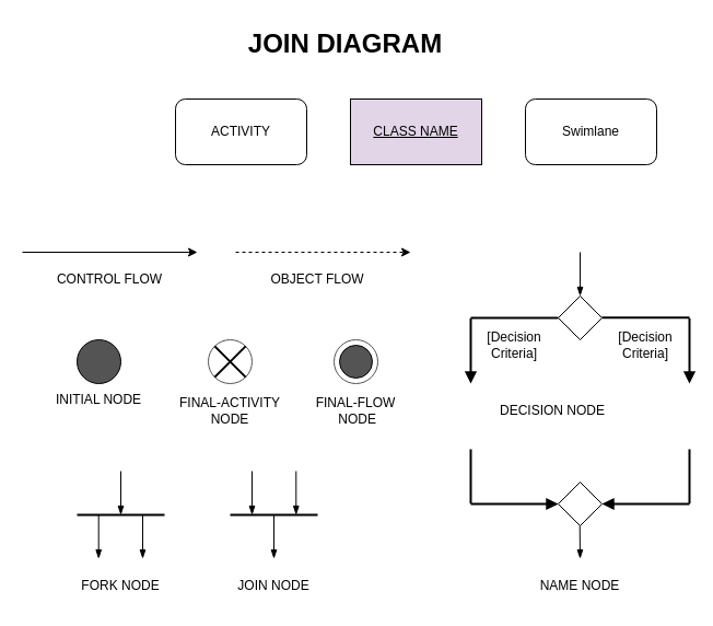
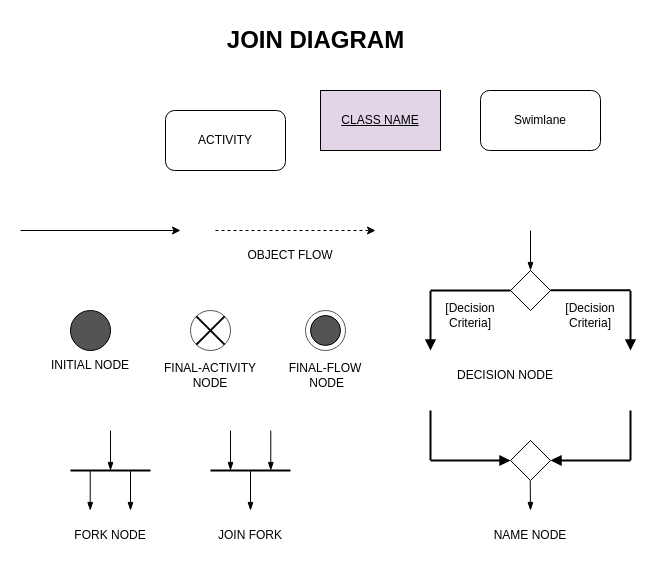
  <mxCell id="0" />
  <mxCell id="1" parent="0" />
  <mxCell id="2" value="JOIN DIAGRAM" style="text;strokeColor=none;fillColor=none;html=1;fontSize=24;fontStyle=1;verticalAlign=middle;align=center;" vertex="1" parent="1"><mxGeometry x="265" y="20" width="100" height="40" as="geometry" /></mxCell>
- <mxCell id="3" value="ACTIVITY" style="rounded=1;whiteSpace=wrap;html=1;" vertex="1" parent="1"><mxGeometry x="160" y="90" width="120" height="60" as="geometry" /></mxCell>
+ <mxCell id="3" value="ACTIVITY" style="rounded=1;whiteSpace=wrap;html=1;" vertex="1" parent="1"><mxGeometry x="165" y="110" width="120" height="60" as="geometry" /></mxCell>
  <mxCell id="4" value="&lt;u&gt;CLASS NAME&lt;/u&gt;" style="rounded=0;whiteSpace=wrap;html=1;fillColor=#e1d5e7;" vertex="1" parent="1"><mxGeometry x="320" y="90" width="120" height="60" as="geometry" /></mxCell>
  <mxCell id="5" value="" style="endArrow=classic;html=1;rounded=0;" edge="1" parent="1"><mxGeometry width="50" height="50" relative="1" as="geometry"><mxPoint x="20" y="230" as="sourcePoint" /><mxPoint x="180" y="230" as="targetPoint" /></mxGeometry></mxCell>
- <mxCell id="6" value="CONTROL FLOW" style="text;html=1;align=center;verticalAlign=middle;whiteSpace=wrap;rounded=0;" vertex="1" parent="1"><mxGeometry x="40" y="240" width="120" height="30" as="geometry" /></mxCell>
  <mxCell id="7" value="" style="endArrow=classic;html=1;rounded=0;dashed=1;" edge="1" parent="1"><mxGeometry width="50" height="50" relative="1" as="geometry"><mxPoint x="215" y="230" as="sourcePoint" /><mxPoint x="375" y="230" as="targetPoint" /></mxGeometry></mxCell>
  <mxCell id="8" value="OBJECT FLOW" style="text;html=1;align=center;verticalAlign=middle;whiteSpace=wrap;rounded=0;" vertex="1" parent="1"><mxGeometry x="230" y="240" width="120" height="30" as="geometry" /></mxCell>
  <mxCell id="9" value="" style="ellipse;whiteSpace=wrap;html=1;aspect=fixed;fillColor=#545454;" vertex="1" parent="1"><mxGeometry x="70" y="310" width="40" height="40" as="geometry" /></mxCell>
  <mxCell id="10" value="" style="ellipse;whiteSpace=wrap;html=1;aspect=fixed;fillColor=#FFFFFF;strokeColor=#545454;" vertex="1" parent="1"><mxGeometry x="305" y="310" width="40" height="40" as="geometry" /></mxCell>
  <mxCell id="11" value="" style="ellipse;whiteSpace=wrap;html=1;aspect=fixed;fillColor=#545454;" vertex="1" parent="1"><mxGeometry x="310" y="315" width="30" height="30" as="geometry" /></mxCell>
  <mxCell id="12" value="" style="ellipse;whiteSpace=wrap;html=1;aspect=fixed;fillColor=#FFFFFF;strokeColor=#545454;" vertex="1" parent="1"><mxGeometry x="190" y="310" width="40" height="40" as="geometry" /></mxCell>
  <mxCell id="13" value="" style="endArrow=none;html=1;rounded=0;entryX=1;entryY=0;entryDx=0;entryDy=0;exitX=0;exitY=1;exitDx=0;exitDy=0;strokeWidth=2;" edge="1" parent="1" source="12" target="12"><mxGeometry width="50" height="50" relative="1" as="geometry"><mxPoint x="200" y="345" as="sourcePoint" /><mxPoint x="250" y="295" as="targetPoint" /><Array as="points" /></mxGeometry></mxCell>
  <mxCell id="14" value="" style="endArrow=none;html=1;rounded=0;entryX=1;entryY=1;entryDx=0;entryDy=0;exitX=0;exitY=0;exitDx=0;exitDy=0;strokeWidth=2;" edge="1" parent="1" source="12" target="12"><mxGeometry width="50" height="50" relative="1" as="geometry"><mxPoint x="206" y="354" as="sourcePoint" /><mxPoint x="234" y="326" as="targetPoint" /><Array as="points" /></mxGeometry></mxCell>
  <mxCell id="15" value="INITIAL NODE" style="text;html=1;align=center;verticalAlign=middle;whiteSpace=wrap;rounded=0;" vertex="1" parent="1"><mxGeometry x="30" y="350" width="120" height="30" as="geometry" /></mxCell>
  <mxCell id="16" value="FINAL-ACTIVITY NODE" style="text;html=1;align=center;verticalAlign=middle;whiteSpace=wrap;rounded=0;" vertex="1" parent="1"><mxGeometry x="150" y="360" width="120" height="30" as="geometry" /></mxCell>
  <mxCell id="17" value="FINAL-FLOW&lt;div&gt;&amp;nbsp;NODE&lt;/div&gt;" style="text;html=1;align=center;verticalAlign=middle;whiteSpace=wrap;rounded=0;" vertex="1" parent="1"><mxGeometry x="265" y="360" width="120" height="30" as="geometry" /></mxCell>
  <mxCell id="18" value="" style="rhombus;whiteSpace=wrap;html=1;" vertex="1" parent="1"><mxGeometry x="510" y="270" width="40" height="40" as="geometry" /></mxCell>
  <mxCell id="19" value="" style="endArrow=block;html=1;rounded=0;strokeWidth=2;endFill=1;" edge="1" parent="1"><mxGeometry width="50" height="50" relative="1" as="geometry"><mxPoint x="430" y="290.31" as="sourcePoint" /><mxPoint x="430" y="350" as="targetPoint" /></mxGeometry></mxCell>
  <mxCell id="20" value="" style="endArrow=none;html=1;rounded=0;exitX=0;exitY=0.5;exitDx=0;exitDy=0;strokeWidth=2;" edge="1" parent="1" source="18"><mxGeometry width="50" height="50" relative="1" as="geometry"><mxPoint x="470" y="290" as="sourcePoint" /><mxPoint x="430" y="290" as="targetPoint" /></mxGeometry></mxCell>
  <mxCell id="21" value="[Decision Criteria]" style="text;html=1;align=center;verticalAlign=middle;whiteSpace=wrap;rounded=0;" vertex="1" parent="1"><mxGeometry x="440" y="300" width="60" height="30" as="geometry" /></mxCell>
  <mxCell id="22" value="" style="endArrow=blockThin;html=1;rounded=0;endFill=1;" edge="1" parent="1"><mxGeometry width="50" height="50" relative="1" as="geometry"><mxPoint x="530" y="230" as="sourcePoint" /><mxPoint x="530" y="270" as="targetPoint" /></mxGeometry></mxCell>
  <mxCell id="23" value="[Decision Criteria]" style="text;html=1;align=center;verticalAlign=middle;whiteSpace=wrap;rounded=0;" vertex="1" parent="1"><mxGeometry x="560" y="300" width="60" height="30" as="geometry" /></mxCell>
  <mxCell id="24" value="" style="endArrow=none;html=1;rounded=0;exitX=0;exitY=0.5;exitDx=0;exitDy=0;strokeWidth=2;" edge="1" parent="1"><mxGeometry width="50" height="50" relative="1" as="geometry"><mxPoint x="630" y="289.81" as="sourcePoint" /><mxPoint x="550" y="289.81" as="targetPoint" /></mxGeometry></mxCell>
  <mxCell id="25" value="" style="endArrow=block;html=1;rounded=0;strokeWidth=2;endFill=1;" edge="1" parent="1"><mxGeometry width="50" height="50" relative="1" as="geometry"><mxPoint x="630" y="290.31" as="sourcePoint" /><mxPoint x="630" y="350" as="targetPoint" /></mxGeometry></mxCell>
  <mxCell id="26" value="DECISION NODE" style="text;html=1;align=center;verticalAlign=middle;whiteSpace=wrap;rounded=0;" vertex="1" parent="1"><mxGeometry x="445" y="360" width="120" height="30" as="geometry" /></mxCell>
  <mxCell id="27" value="" style="rhombus;whiteSpace=wrap;html=1;" vertex="1" parent="1"><mxGeometry x="510" y="440" width="40" height="40" as="geometry" /></mxCell>
  <mxCell id="28" value="" style="endArrow=block;html=1;rounded=0;strokeWidth=2;endFill=1;entryX=0;entryY=0.5;entryDx=0;entryDy=0;" edge="1" parent="1" target="27"><mxGeometry width="50" height="50" relative="1" as="geometry"><mxPoint x="430" y="460" as="sourcePoint" /><mxPoint x="450" y="449.69" as="targetPoint" /></mxGeometry></mxCell>
  <mxCell id="29" value="" style="endArrow=none;html=1;rounded=0;strokeWidth=2;" edge="1" parent="1"><mxGeometry width="50" height="50" relative="1" as="geometry"><mxPoint x="430" y="410" as="sourcePoint" /><mxPoint x="430" y="459.71" as="targetPoint" /></mxGeometry></mxCell>
  <mxCell id="30" value="" style="endArrow=block;html=1;rounded=0;strokeWidth=2;endFill=1;entryX=1;entryY=0.5;entryDx=0;entryDy=0;" edge="1" parent="1" target="27"><mxGeometry width="50" height="50" relative="1" as="geometry"><mxPoint x="630" y="460" as="sourcePoint" /><mxPoint x="630" y="459.71" as="targetPoint" /></mxGeometry></mxCell>
  <mxCell id="31" value="" style="endArrow=none;html=1;rounded=0;strokeWidth=2;" edge="1" parent="1"><mxGeometry width="50" height="50" relative="1" as="geometry"><mxPoint x="630" y="410" as="sourcePoint" /><mxPoint x="630" y="459.71" as="targetPoint" /></mxGeometry></mxCell>
  <mxCell id="32" value="" style="endArrow=blockThin;html=1;rounded=0;endFill=1;" edge="1" parent="1"><mxGeometry width="50" height="50" relative="1" as="geometry"><mxPoint x="529.71" y="480" as="sourcePoint" /><mxPoint x="530" y="510" as="targetPoint" /></mxGeometry></mxCell>
  <mxCell id="33" value="NAME NODE" style="text;html=1;align=center;verticalAlign=middle;whiteSpace=wrap;rounded=0;" vertex="1" parent="1"><mxGeometry x="470" y="520" width="120" height="30" as="geometry" /></mxCell>
  <mxCell id="34" value="" style="endArrow=none;html=1;rounded=0;exitX=0;exitY=0.5;exitDx=0;exitDy=0;strokeWidth=2;" edge="1" parent="1"><mxGeometry width="50" height="50" relative="1" as="geometry"><mxPoint x="150" y="470" as="sourcePoint" /><mxPoint x="70" y="470" as="targetPoint" /></mxGeometry></mxCell>
  <mxCell id="35" value="" style="endArrow=blockThin;html=1;rounded=0;endFill=1;" edge="1" parent="1"><mxGeometry width="50" height="50" relative="1" as="geometry"><mxPoint x="110" y="430" as="sourcePoint" /><mxPoint x="110" y="470" as="targetPoint" /></mxGeometry></mxCell>
  <mxCell id="36" value="" style="endArrow=blockThin;html=1;rounded=0;endFill=1;" edge="1" parent="1"><mxGeometry width="50" height="50" relative="1" as="geometry"><mxPoint x="89.71" y="470" as="sourcePoint" /><mxPoint x="89.71" y="510" as="targetPoint" /></mxGeometry></mxCell>
  <mxCell id="37" value="" style="endArrow=blockThin;html=1;rounded=0;endFill=1;" edge="1" parent="1"><mxGeometry width="50" height="50" relative="1" as="geometry"><mxPoint x="130" y="470" as="sourcePoint" /><mxPoint x="130" y="510" as="targetPoint" /></mxGeometry></mxCell>
  <mxCell id="38" value="FORK NODE" style="text;html=1;align=center;verticalAlign=middle;whiteSpace=wrap;rounded=0;" vertex="1" parent="1"><mxGeometry x="50" y="520" width="120" height="30" as="geometry" /></mxCell>
  <mxCell id="39" value="" style="endArrow=none;html=1;rounded=0;exitX=0;exitY=0.5;exitDx=0;exitDy=0;strokeWidth=2;" edge="1" parent="1"><mxGeometry width="50" height="50" relative="1" as="geometry"><mxPoint x="290" y="470" as="sourcePoint" /><mxPoint x="210" y="470" as="targetPoint" /></mxGeometry></mxCell>
  <mxCell id="40" value="" style="endArrow=blockThin;html=1;rounded=0;endFill=1;" edge="1" parent="1"><mxGeometry width="50" height="50" relative="1" as="geometry"><mxPoint x="230" y="430" as="sourcePoint" /><mxPoint x="230" y="470" as="targetPoint" /></mxGeometry></mxCell>
  <mxCell id="41" value="" style="endArrow=blockThin;html=1;rounded=0;endFill=1;" edge="1" parent="1"><mxGeometry width="50" height="50" relative="1" as="geometry"><mxPoint x="270.29" y="430" as="sourcePoint" /><mxPoint x="270.29" y="470" as="targetPoint" /></mxGeometry></mxCell>
  <mxCell id="42" value="" style="endArrow=blockThin;html=1;rounded=0;endFill=1;" edge="1" parent="1"><mxGeometry width="50" height="50" relative="1" as="geometry"><mxPoint x="250" y="470" as="sourcePoint" /><mxPoint x="250" y="510" as="targetPoint" /></mxGeometry></mxCell>
- <mxCell id="43" value="JOIN NODE" style="text;html=1;align=center;verticalAlign=middle;whiteSpace=wrap;rounded=0;" vertex="1" parent="1"><mxGeometry x="190" y="520" width="120" height="30" as="geometry" /></mxCell>
+ <mxCell id="43" value="JOIN FORK" style="text;html=1;align=center;verticalAlign=middle;whiteSpace=wrap;rounded=0;" vertex="1" parent="1"><mxGeometry x="190" y="520" width="120" height="30" as="geometry" /></mxCell>
  <mxCell id="44" value="Swimlane" style="whiteSpace=wrap;html=1;rounded=1;" vertex="1" parent="1"><mxGeometry x="480" y="90" width="120" height="60" as="geometry" /></mxCell>
